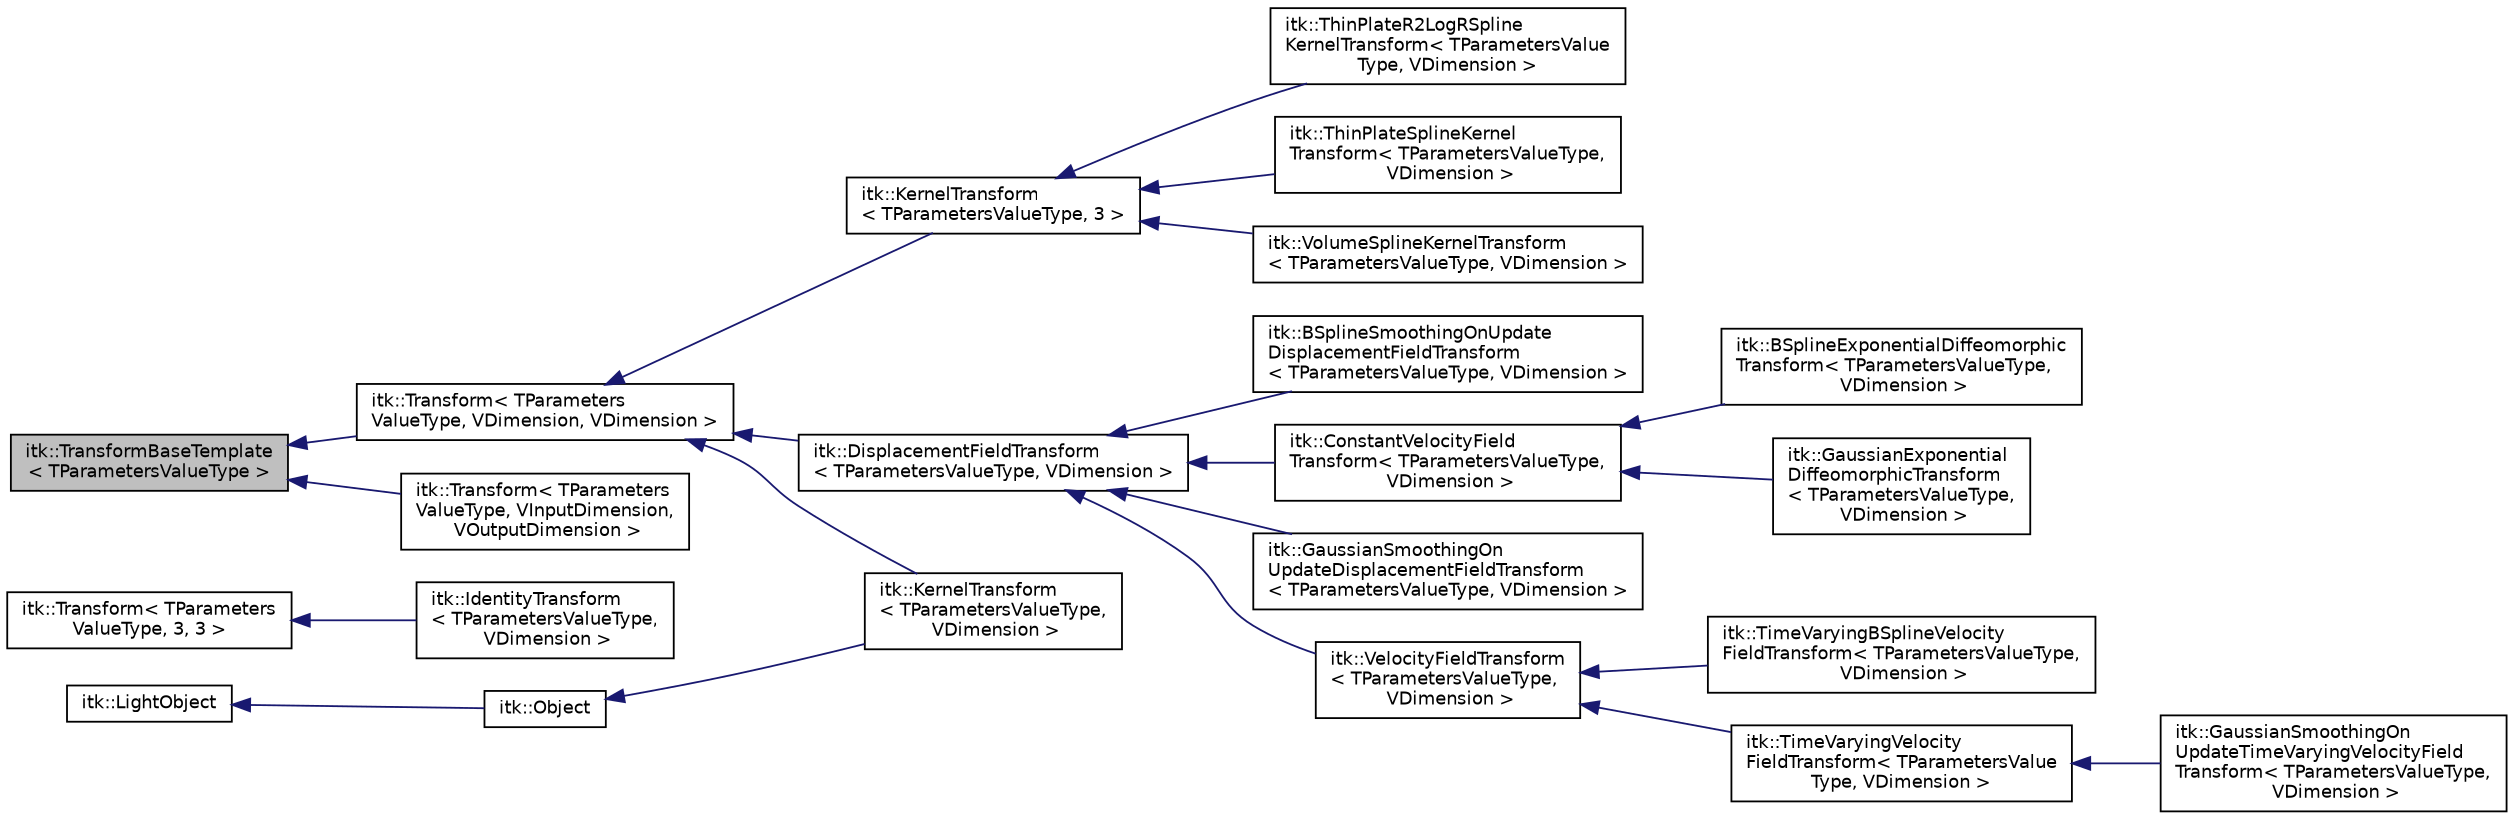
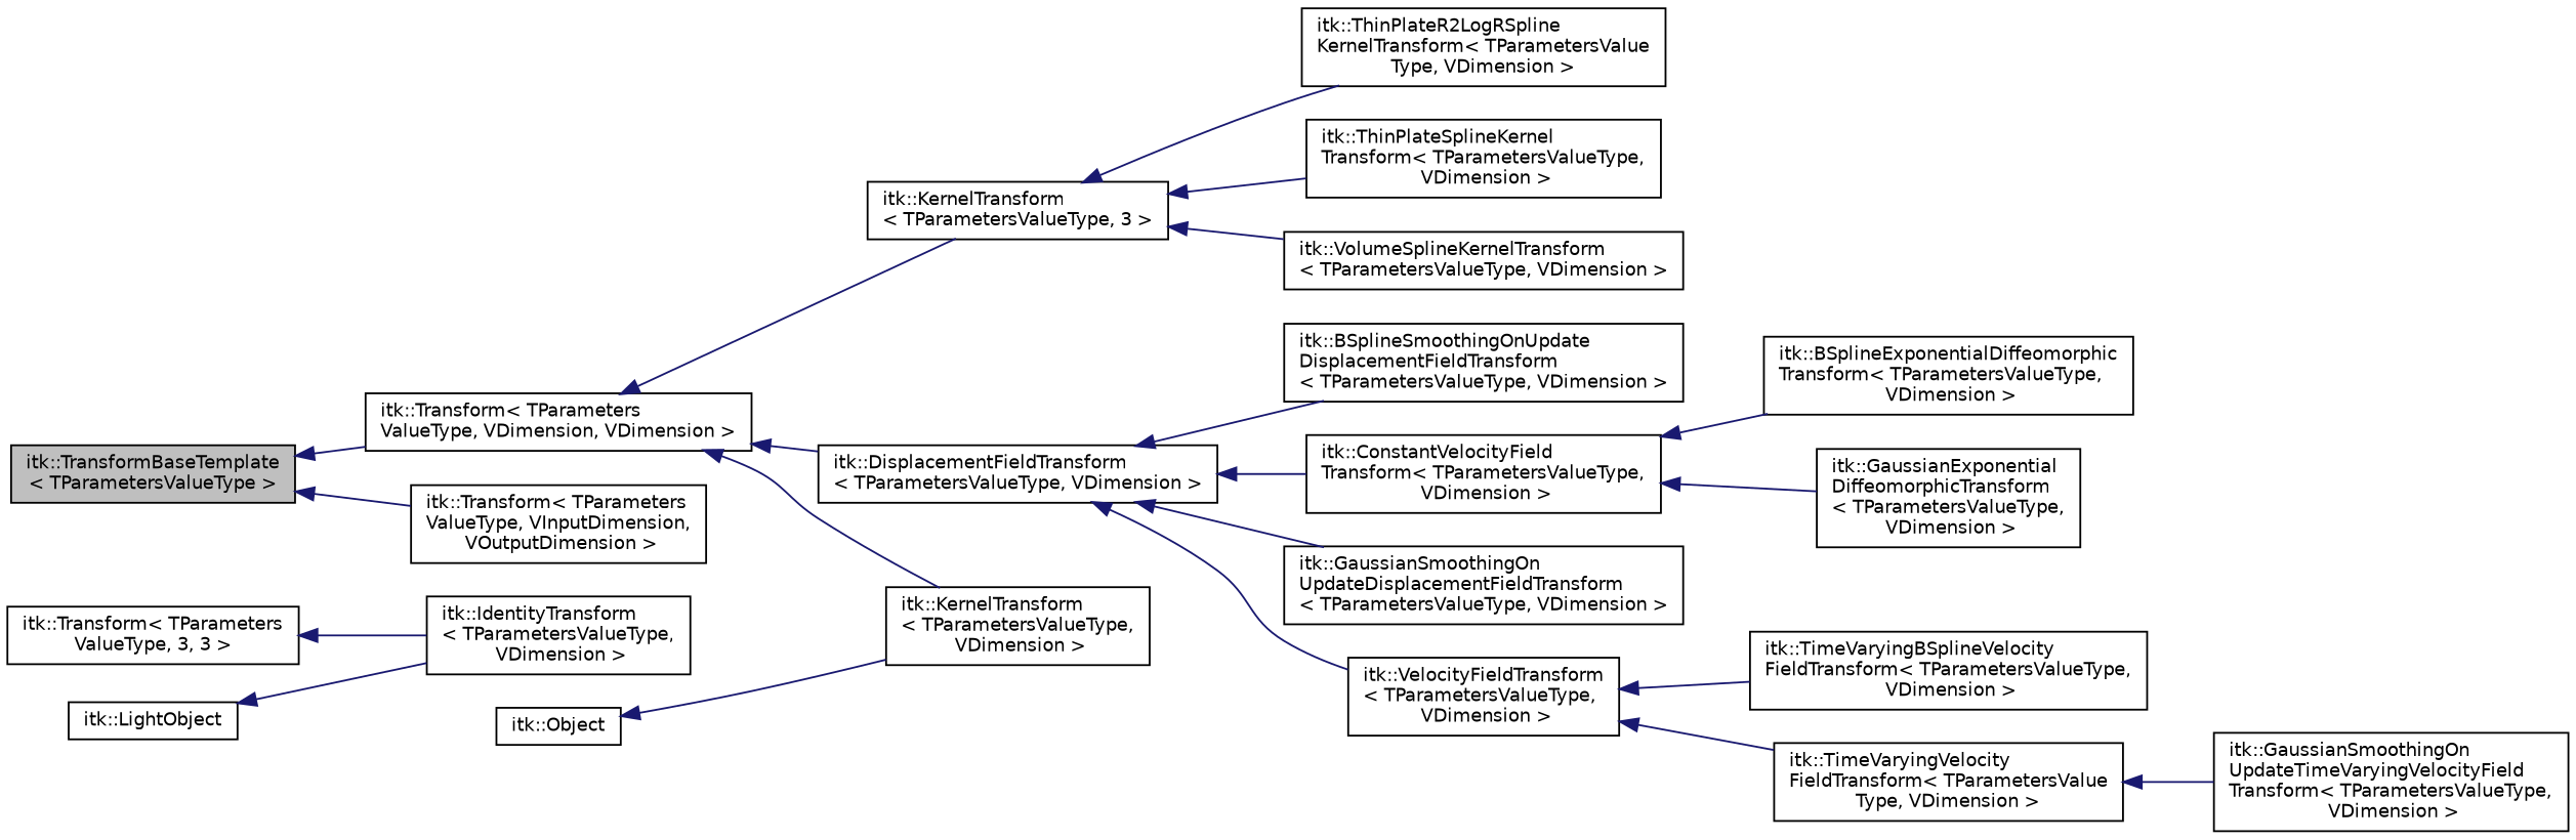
  digraph {
    rankdir=LR
    node [color=black fillcolor=white fontname=Helvetica fontsize=10 shape=record style=filled]
    edge [color=midnightblue dir=back fontname=Helvetica fontsize=10 labelfontname=Helvetica labelfontsize=10 style=solid]
    n1 [fillcolor=grey75 fontcolor=black height=0.2 label="itk::TransformBaseTemplate\l\< TParametersValueType \>" width=0.4]
    n2 [height=0.2 label="itk::Transform\< TParameters\lValueType, VDimension, VDimension \>" width=0.4]
    n3 [height=0.2 label="itk::Transform\< TParameters\lValueType, VInputDimension,\l VOutputDimension \>" width=0.4]
    n4 [height=0.2 label="itk::KernelTransform\l\< TParametersValueType, 3 \>" width=0.4]
    n5 [height=0.2 label="itk::DisplacementFieldTransform\l\< TParametersValueType, VDimension \>" width=0.4]
    n6 [height=0.2 label="itk::KernelTransform\l\< TParametersValueType,\l VDimension \>" width=0.4]
    n7 [height=0.2 label="itk::Transform\< TParameters\lValueType, 3, 3 \>" width=0.4]
    n8 [height=0.2 label="itk::IdentityTransform\l\< TParametersValueType,\l VDimension \>" width=0.4]
    n9 [height=0.2 label="itk::Object" width=0.4]
    n10 [height=0.2 label="itk::LightObject" width=0.4]
    n11 [height=0.2 label="itk::ThinPlateR2LogRSpline\lKernelTransform\< TParametersValue\lType, VDimension \>" width=0.4]
    n12 [height=0.2 label="itk::ThinPlateSplineKernel\lTransform\< TParametersValueType,\l VDimension \>" width=0.4]
    n13 [height=0.2 label="itk::VolumeSplineKernelTransform\l\< TParametersValueType, VDimension \>" width=0.4]
    n14 [height=0.2 label="itk::BSplineSmoothingOnUpdate\lDisplacementFieldTransform\l\< TParametersValueType, VDimension \>" width=0.4]
    n15 [height=0.2 label="itk::ConstantVelocityField\lTransform\< TParametersValueType,\l VDimension \>" width=0.4]
    n16 [height=0.2 label="itk::GaussianSmoothingOn\lUpdateDisplacementFieldTransform\l\< TParametersValueType, VDimension \>" width=0.4]
    n17 [height=0.2 label="itk::VelocityFieldTransform\l\< TParametersValueType,\l VDimension \>" width=0.4]
    n18 [height=0.2 label="itk::BSplineExponentialDiffeomorphic\lTransform\< TParametersValueType,\l VDimension \>" width=0.4]
    n19 [height=0.2 label="itk::GaussianExponential\lDiffeomorphicTransform\l\< TParametersValueType,\l VDimension \>" width=0.4]
    n20 [height=0.2 label="itk::TimeVaryingBSplineVelocity\lFieldTransform\< TParametersValueType,\l VDimension \>" width=0.4]
    n21 [height=0.2 label="itk::TimeVaryingVelocity\lFieldTransform\< TParametersValue\lType, VDimension \>" width=0.4]
    n22 [height=0.2 label="itk::GaussianSmoothingOn\lUpdateTimeVaryingVelocityField\lTransform\< TParametersValueType,\l VDimension \>" width=0.4]
    n1 -> n2
    n1 -> n3
    n2 -> n4
    n2 -> n5
    n2 -> n6
    n4 -> n11
    n4 -> n12
    n4 -> n13
    n5 -> n14
    n5 -> n15
    n5 -> n16
    n5 -> n17
    n7 -> n8
    n9 -> n6
-   n10 -> n9
+   n10 -> n8
    n15 -> n18
    n15 -> n19
    n17 -> n20
    n17 -> n21
    n21 -> n22
  }
